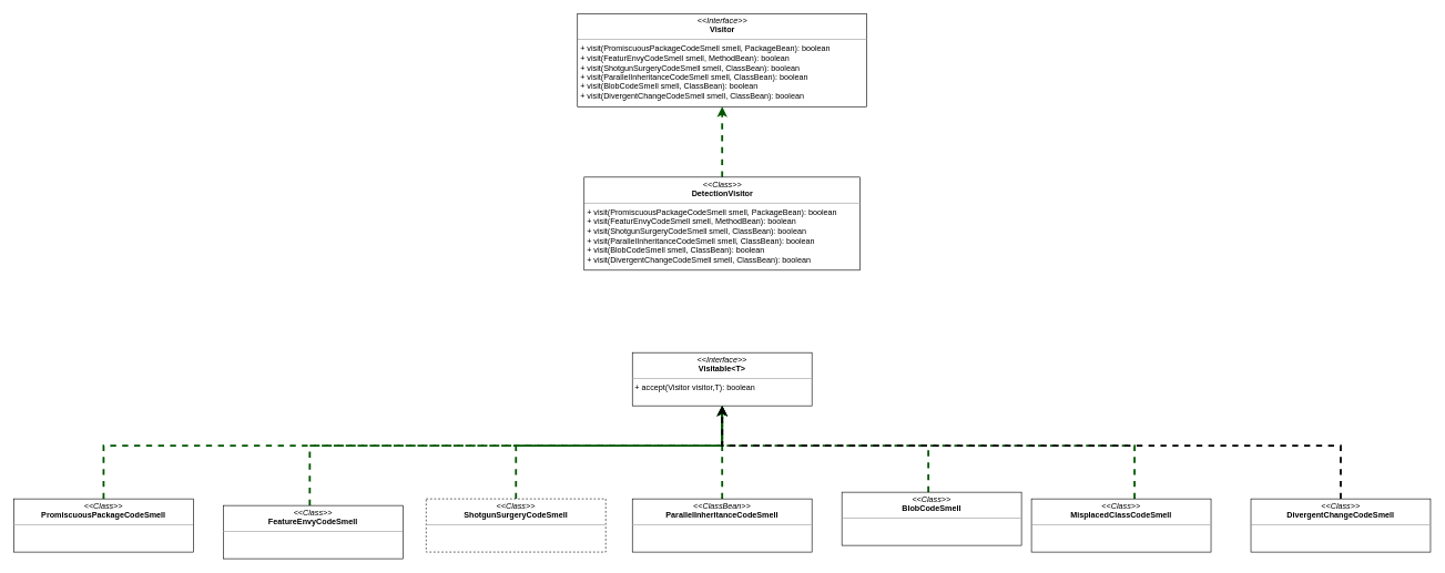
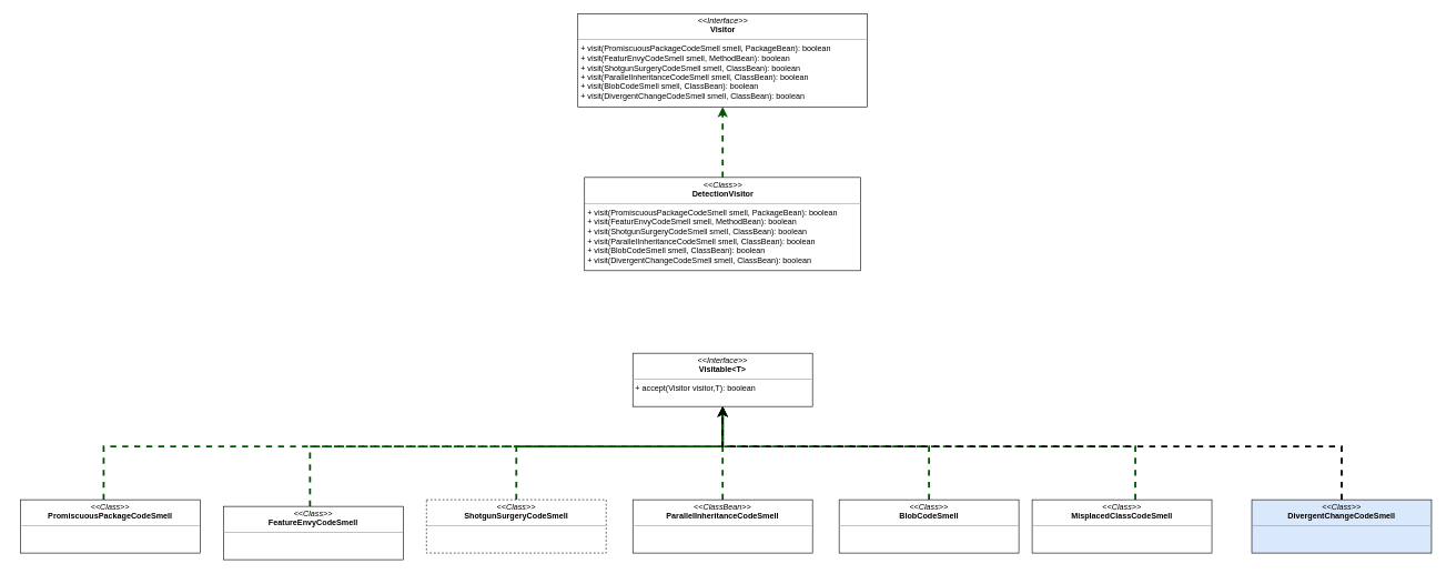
  <mxCell id="0" />
  <mxCell id="1" parent="0" />
  <mxCell id="2" style="edgeStyle=orthogonalEdgeStyle;rounded=0;orthogonalLoop=1;jettySize=auto;html=1;entryX=0.5;entryY=1;entryDx=0;entryDy=0;fillColor=#008a00;strokeColor=#005700;strokeWidth=3;dashed=1;" parent="1" source="3" target="16" edge="1"><mxGeometry relative="1" as="geometry"><Array as="points"><mxPoint x="155" y="670" /><mxPoint x="1085" y="670" /></Array></mxGeometry></mxCell>
- <mxCell id="3" value="&lt;p style=&quot;margin:0px;margin-top:4px;text-align:center;&quot;&gt;&lt;i&gt;&amp;lt;&amp;lt;Class&amp;gt;&amp;gt;&lt;/i&gt;&lt;br&gt;&lt;b&gt;PromiscuousPackageCodeSmell&lt;/b&gt;&lt;/p&gt;&lt;hr size=&quot;1&quot;&gt;&lt;p style=&quot;margin:0px;margin-left:4px;&quot;&gt;&lt;br&gt;&lt;/p&gt;" style="verticalAlign=top;align=left;overflow=fill;fontSize=12;fontFamily=Helvetica;html=1;" parent="1" vertex="1"><mxGeometry x="20" y="750" width="270" height="80" as="geometry" /></mxCell>
+ <mxCell id="3" value="&lt;p style=&quot;margin:0px;margin-top:4px;text-align:center;&quot;&gt;&lt;i&gt;&amp;lt;&amp;lt;Class&amp;gt;&amp;gt;&lt;/i&gt;&lt;br&gt;&lt;b&gt;PromiscuousPackageCodeSmell&lt;/b&gt;&lt;/p&gt;&lt;hr size=&quot;1&quot;&gt;&lt;p style=&quot;margin:0px;margin-left:4px;&quot;&gt;&lt;br&gt;&lt;/p&gt;" style="verticalAlign=top;align=left;overflow=fill;fontSize=12;fontFamily=Helvetica;html=1;" parent="1" vertex="1"><mxGeometry x="30" y="750" width="270" height="80" as="geometry" /></mxCell>
  <mxCell id="4" style="edgeStyle=orthogonalEdgeStyle;rounded=0;orthogonalLoop=1;jettySize=auto;html=1;entryX=0.5;entryY=1;entryDx=0;entryDy=0;dashed=1;strokeWidth=3;fillColor=#008a00;strokeColor=#005700;" parent="1" source="5" target="16" edge="1"><mxGeometry relative="1" as="geometry"><Array as="points"><mxPoint x="465" y="670" /><mxPoint x="1085" y="670" /></Array></mxGeometry></mxCell>
  <mxCell id="5" value="&lt;p style=&quot;margin:0px;margin-top:4px;text-align:center;&quot;&gt;&lt;i&gt;&amp;lt;&amp;lt;Class&amp;gt;&amp;gt;&lt;/i&gt;&lt;br&gt;&lt;b&gt;FeatureEnvyCodeSmell&lt;/b&gt;&lt;/p&gt;&lt;hr size=&quot;1&quot;&gt;&lt;p style=&quot;margin:0px;margin-left:4px;&quot;&gt;&lt;br&gt;&lt;/p&gt;" style="verticalAlign=top;align=left;overflow=fill;fontSize=12;fontFamily=Helvetica;html=1;" parent="1" vertex="1"><mxGeometry x="335" y="760" width="270" height="80" as="geometry" /></mxCell>
  <mxCell id="6" style="edgeStyle=orthogonalEdgeStyle;rounded=0;orthogonalLoop=1;jettySize=auto;html=1;entryX=0.5;entryY=1;entryDx=0;entryDy=0;dashed=1;strokeWidth=3;fillColor=#008a00;strokeColor=#005700;" parent="1" source="7" target="16" edge="1"><mxGeometry relative="1" as="geometry"><Array as="points"><mxPoint x="775" y="670" /><mxPoint x="1085" y="670" /></Array></mxGeometry></mxCell>
  <mxCell id="7" value="&lt;p style=&quot;margin:0px;margin-top:4px;text-align:center;&quot;&gt;&lt;i&gt;&amp;lt;&amp;lt;Class&amp;gt;&amp;gt;&lt;/i&gt;&lt;br&gt;&lt;b&gt;ShotgunSurgeryCodeSmell&lt;/b&gt;&lt;/p&gt;&lt;hr size=&quot;1&quot;&gt;&lt;p style=&quot;margin:0px;margin-left:4px;&quot;&gt;&lt;br&gt;&lt;/p&gt;" style="verticalAlign=top;align=left;overflow=fill;fontSize=12;fontFamily=Helvetica;html=1;dashed=1;" parent="1" vertex="1"><mxGeometry x="640" y="750" width="270" height="80" as="geometry" /></mxCell>
  <mxCell id="8" style="edgeStyle=orthogonalEdgeStyle;rounded=0;orthogonalLoop=1;jettySize=auto;html=1;entryX=0.5;entryY=1;entryDx=0;entryDy=0;dashed=1;strokeWidth=3;fillColor=#008a00;strokeColor=#005700;" parent="1" source="9" target="16" edge="1"><mxGeometry relative="1" as="geometry" /></mxCell>
  <mxCell id="9" value="&lt;p style=&quot;margin:0px;margin-top:4px;text-align:center;&quot;&gt;&lt;i&gt;&amp;lt;&amp;lt;ClassBean&amp;gt;&amp;gt;&lt;/i&gt;&lt;br&gt;&lt;b&gt;ParallelInheritanceCodeSmell&lt;/b&gt;&lt;/p&gt;&lt;hr size=&quot;1&quot;&gt;&lt;p style=&quot;margin:0px;margin-left:4px;&quot;&gt;&lt;br&gt;&lt;/p&gt;" style="verticalAlign=top;align=left;overflow=fill;fontSize=12;fontFamily=Helvetica;html=1;" parent="1" vertex="1"><mxGeometry x="950" y="750" width="270" height="80" as="geometry" /></mxCell>
  <mxCell id="10" style="edgeStyle=orthogonalEdgeStyle;rounded=0;orthogonalLoop=1;jettySize=auto;html=1;entryX=0.5;entryY=1;entryDx=0;entryDy=0;dashed=1;strokeWidth=3;fillColor=#008a00;strokeColor=#005700;" parent="1" source="11" target="16" edge="1"><mxGeometry relative="1" as="geometry"><Array as="points"><mxPoint x="1395" y="670" /><mxPoint x="1085" y="670" /></Array></mxGeometry></mxCell>
- <mxCell id="11" value="&lt;p style=&quot;margin:0px;margin-top:4px;text-align:center;&quot;&gt;&lt;i&gt;&amp;lt;&amp;lt;Class&amp;gt;&amp;gt;&lt;/i&gt;&lt;br&gt;&lt;b&gt;BlobCodeSmell&lt;/b&gt;&lt;/p&gt;&lt;hr size=&quot;1&quot;&gt;&lt;p style=&quot;margin:0px;margin-left:4px;&quot;&gt;&lt;br&gt;&lt;/p&gt;" style="verticalAlign=top;align=left;overflow=fill;fontSize=12;fontFamily=Helvetica;html=1;" parent="1" vertex="1"><mxGeometry x="1265" y="740" width="270" height="80" as="geometry" /></mxCell>
+ <mxCell id="11" value="&lt;p style=&quot;margin:0px;margin-top:4px;text-align:center;&quot;&gt;&lt;i&gt;&amp;lt;&amp;lt;Class&amp;gt;&amp;gt;&lt;/i&gt;&lt;br&gt;&lt;b&gt;BlobCodeSmell&lt;/b&gt;&lt;/p&gt;&lt;hr size=&quot;1&quot;&gt;&lt;p style=&quot;margin:0px;margin-left:4px;&quot;&gt;&lt;br&gt;&lt;/p&gt;" style="verticalAlign=top;align=left;overflow=fill;fontSize=12;fontFamily=Helvetica;html=1;" parent="1" vertex="1"><mxGeometry x="1260" y="750" width="270" height="80" as="geometry" /></mxCell>
  <mxCell id="12" style="edgeStyle=orthogonalEdgeStyle;rounded=0;orthogonalLoop=1;jettySize=auto;html=1;dashed=1;strokeWidth=3;entryX=0.5;entryY=1;entryDx=0;entryDy=0;fillColor=#008a00;strokeColor=#005700;" parent="1" source="13" target="16" edge="1"><mxGeometry relative="1" as="geometry"><mxPoint x="1710" y="550" as="targetPoint" /><Array as="points"><mxPoint x="1705" y="670" /><mxPoint x="1085" y="670" /></Array></mxGeometry></mxCell>
  <mxCell id="13" value="&lt;p style=&quot;margin:0px;margin-top:4px;text-align:center;&quot;&gt;&lt;i&gt;&amp;lt;&amp;lt;Class&amp;gt;&amp;gt;&lt;/i&gt;&lt;br&gt;&lt;b&gt;MisplacedClassCodeSmell&lt;/b&gt;&lt;/p&gt;&lt;hr size=&quot;1&quot;&gt;&lt;p style=&quot;margin:0px;margin-left:4px;&quot;&gt;&lt;br&gt;&lt;/p&gt;" style="verticalAlign=top;align=left;overflow=fill;fontSize=12;fontFamily=Helvetica;html=1;" parent="1" vertex="1"><mxGeometry x="1550" y="750" width="270" height="80" as="geometry" /></mxCell>
  <mxCell id="14" style="edgeStyle=orthogonalEdgeStyle;rounded=0;orthogonalLoop=1;jettySize=auto;html=1;dashed=1;strokeWidth=3;entryX=0.5;entryY=1;entryDx=0;entryDy=0;" parent="1" source="15" target="16" edge="1"><mxGeometry relative="1" as="geometry"><mxPoint x="1620" y="570" as="targetPoint" /><Array as="points"><mxPoint x="2015" y="670" /><mxPoint x="1085" y="670" /></Array></mxGeometry></mxCell>
- <mxCell id="15" value="&lt;p style=&quot;margin:0px;margin-top:4px;text-align:center;&quot;&gt;&lt;i&gt;&amp;lt;&amp;lt;Class&amp;gt;&amp;gt;&lt;/i&gt;&lt;br&gt;&lt;b&gt;DivergentChangeCodeSmell&lt;/b&gt;&lt;/p&gt;&lt;hr size=&quot;1&quot;&gt;&lt;p style=&quot;margin:0px;margin-left:4px;&quot;&gt;&lt;br&gt;&lt;/p&gt;" style="verticalAlign=top;align=left;overflow=fill;fontSize=12;fontFamily=Helvetica;html=1;" parent="1" vertex="1"><mxGeometry x="1880" y="750" width="270" height="80" as="geometry" /></mxCell>
+ <mxCell id="15" value="&lt;p style=&quot;margin:0px;margin-top:4px;text-align:center;&quot;&gt;&lt;i&gt;&amp;lt;&amp;lt;Class&amp;gt;&amp;gt;&lt;/i&gt;&lt;br&gt;&lt;b&gt;DivergentChangeCodeSmell&lt;/b&gt;&lt;/p&gt;&lt;hr size=&quot;1&quot;&gt;&lt;p style=&quot;margin:0px;margin-left:4px;&quot;&gt;&lt;br&gt;&lt;/p&gt;" style="verticalAlign=top;align=left;overflow=fill;fontSize=12;fontFamily=Helvetica;html=1;fillColor=#dae8fc;" parent="1" vertex="1"><mxGeometry x="1880" y="750" width="270" height="80" as="geometry" /></mxCell>
  <mxCell id="16" value="&lt;p style=&quot;margin:0px;margin-top:4px;text-align:center;&quot;&gt;&lt;i&gt;&amp;lt;&amp;lt;Interface&amp;gt;&amp;gt;&lt;/i&gt;&lt;br&gt;&lt;b&gt;Visitable&amp;lt;T&amp;gt;&lt;/b&gt;&lt;/p&gt;&lt;hr size=&quot;1&quot;&gt;&lt;p style=&quot;margin:0px;margin-left:4px;&quot;&gt;+ accept(Visitor visitor,T): boolean&lt;br&gt;&lt;/p&gt;" style="verticalAlign=top;align=left;overflow=fill;fontSize=12;fontFamily=Helvetica;html=1;" parent="1" vertex="1"><mxGeometry x="950" y="530" width="270" height="80" as="geometry" /></mxCell>
  <mxCell id="17" value="&lt;p style=&quot;margin:0px;margin-top:4px;text-align:center;&quot;&gt;&lt;i&gt;&amp;lt;&amp;lt;Interface&amp;gt;&amp;gt;&lt;/i&gt;&lt;br&gt;&lt;b&gt;Visitor&lt;/b&gt;&lt;/p&gt;&lt;hr size=&quot;1&quot;&gt;&lt;p style=&quot;margin:0px;margin-left:4px;&quot;&gt;+ visit(PromiscuousPackageCodeSmell smell, PackageBean): boolean&lt;br&gt;&lt;/p&gt;&lt;p style=&quot;margin:0px;margin-left:4px;&quot;&gt;+ visit(FeaturEnvyCodeSmell smell, MethodBean): boolean&lt;br&gt;&lt;/p&gt;&lt;p style=&quot;margin:0px;margin-left:4px;&quot;&gt;+ visit(ShotgunSurgeryCodeSmell smell, ClassBean): boolean&lt;br&gt;&lt;/p&gt;&lt;p style=&quot;margin:0px;margin-left:4px;&quot;&gt;+ visit(ParallelInheritanceCodeSmell smell, ClassBean): boolean&lt;br&gt;&lt;/p&gt;&lt;p style=&quot;margin:0px;margin-left:4px;&quot;&gt;+ visit(BlobCodeSmell smell, ClassBean): boolean&lt;br&gt;&lt;/p&gt;&lt;p style=&quot;margin:0px;margin-left:4px;&quot;&gt;+ visit(DivergentChangeCodeSmell smell, ClassBean): boolean&lt;br&gt;&lt;/p&gt;" style="verticalAlign=top;align=left;overflow=fill;fontSize=12;fontFamily=Helvetica;html=1;" parent="1" vertex="1"><mxGeometry x="867.5" y="20" width="435" height="140" as="geometry" /></mxCell>
  <mxCell id="18" style="edgeStyle=orthogonalEdgeStyle;rounded=0;orthogonalLoop=1;jettySize=auto;html=1;entryX=0.5;entryY=1;entryDx=0;entryDy=0;dashed=1;strokeWidth=3;fillColor=#008a00;strokeColor=#005700;" parent="1" source="19" target="17" edge="1"><mxGeometry relative="1" as="geometry" /></mxCell>
  <mxCell id="19" value="&lt;p style=&quot;margin:0px;margin-top:4px;text-align:center;&quot;&gt;&lt;i&gt;&amp;lt;&amp;lt;Class&amp;gt;&amp;gt;&lt;/i&gt;&lt;br&gt;&lt;b&gt;DetectionVisitor&lt;/b&gt;&lt;/p&gt;&lt;hr size=&quot;1&quot;&gt;&lt;p style=&quot;margin: 0px 0px 0px 4px;&quot;&gt;+ visit(PromiscuousPackageCodeSmell smell, PackageBean): boolean&lt;br&gt;&lt;/p&gt;&lt;p style=&quot;margin: 0px 0px 0px 4px;&quot;&gt;+ visit(FeaturEnvyCodeSmell smell, MethodBean): boolean&lt;br&gt;&lt;/p&gt;&lt;p style=&quot;margin: 0px 0px 0px 4px;&quot;&gt;+ visit(ShotgunSurgeryCodeSmell smell, ClassBean): boolean&lt;br&gt;&lt;/p&gt;&lt;p style=&quot;margin: 0px 0px 0px 4px;&quot;&gt;+ visit(ParallelInheritanceCodeSmell smell, ClassBean): boolean&lt;br&gt;&lt;/p&gt;&lt;p style=&quot;margin: 0px 0px 0px 4px;&quot;&gt;+ visit(BlobCodeSmell smell, ClassBean): boolean&lt;br&gt;&lt;/p&gt;&lt;p style=&quot;margin: 0px 0px 0px 4px;&quot;&gt;+ visit(DivergentChangeCodeSmell smell, ClassBean): boolean&lt;/p&gt;" style="verticalAlign=top;align=left;overflow=fill;fontSize=12;fontFamily=Helvetica;html=1;" parent="1" vertex="1"><mxGeometry x="877.5" y="266" width="415" height="140" as="geometry" /></mxCell>
